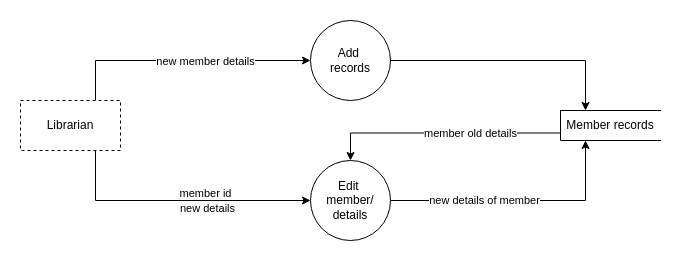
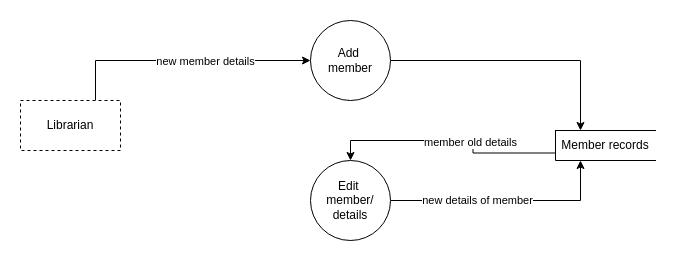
  <mxCell id="0" />
  <mxCell id="1" parent="0" />
  <mxCell id="2" style="edgeStyle=orthogonalEdgeStyle;rounded=0;orthogonalLoop=1;jettySize=auto;html=1;exitX=0.75;exitY=0;exitDx=0;exitDy=0;entryX=0;entryY=0.5;entryDx=0;entryDy=0;" parent="1" source="7" target="9" edge="1"><mxGeometry relative="1" as="geometry" /></mxCell>
  <mxCell id="3" value="new member details" style="edgeLabel;html=1;align=center;verticalAlign=middle;resizable=0;points=[];" parent="2" vertex="1" connectable="0"><mxGeometry x="0.167" y="-2" relative="1" as="geometry"><mxPoint y="-2" as="offset" /></mxGeometry></mxCell>
- <mxCell id="4" style="edgeStyle=orthogonalEdgeStyle;rounded=0;orthogonalLoop=1;jettySize=auto;html=1;exitX=0.75;exitY=1;exitDx=0;exitDy=0;entryX=0;entryY=0.5;entryDx=0;entryDy=0;" parent="1" source="7" target="12" edge="1"><mxGeometry relative="1" as="geometry" /></mxCell>
- <mxCell id="5" value="member id" style="edgeLabel;html=1;align=center;verticalAlign=middle;resizable=0;points=[];" parent="4" vertex="1" connectable="0"><mxGeometry x="0.198" y="-1" relative="1" as="geometry"><mxPoint y="-9" as="offset" /></mxGeometry></mxCell>
- <mxCell id="6" value="new details" style="edgeLabel;html=1;align=center;verticalAlign=middle;resizable=0;points=[];" parent="4" vertex="1" connectable="0"><mxGeometry x="0.213" relative="1" as="geometry"><mxPoint y="7" as="offset" /></mxGeometry></mxCell>
  <mxCell id="7" value="Librarian" style="html=1;dashed=1;whiteSpace=wrap;" parent="1" vertex="1"><mxGeometry x="20" y="100" width="100" height="50" as="geometry" /></mxCell>
  <mxCell id="8" style="edgeStyle=orthogonalEdgeStyle;rounded=0;orthogonalLoop=1;jettySize=auto;html=1;exitX=1;exitY=0.5;exitDx=0;exitDy=0;entryX=0.25;entryY=0;entryDx=0;entryDy=0;" parent="1" source="9" target="15" edge="1"><mxGeometry relative="1" as="geometry" /></mxCell>
- <mxCell id="9" value="Add&amp;nbsp;&lt;div&gt;records&lt;/div&gt;" style="shape=ellipse;html=1;dashed=0;whiteSpace=wrap;aspect=fixed;perimeter=ellipsePerimeter;" parent="1" vertex="1"><mxGeometry x="310" y="20" width="80" height="80" as="geometry" /></mxCell>
+ <mxCell id="9" value="Add&amp;nbsp;&lt;div&gt;member&lt;/div&gt;" style="shape=ellipse;html=1;dashed=0;whiteSpace=wrap;aspect=fixed;perimeter=ellipsePerimeter;" parent="1" vertex="1"><mxGeometry x="310" y="20" width="80" height="80" as="geometry" /></mxCell>
  <mxCell id="10" style="edgeStyle=orthogonalEdgeStyle;rounded=0;orthogonalLoop=1;jettySize=auto;html=1;exitX=1;exitY=0.5;exitDx=0;exitDy=0;entryX=0.25;entryY=1;entryDx=0;entryDy=0;" parent="1" source="12" target="15" edge="1"><mxGeometry relative="1" as="geometry" /></mxCell>
  <mxCell id="11" value="new details of member" style="edgeLabel;html=1;align=center;verticalAlign=middle;resizable=0;points=[];" parent="10" vertex="1" connectable="0"><mxGeometry x="-0.437" y="1" relative="1" as="geometry"><mxPoint x="21" as="offset" /></mxGeometry></mxCell>
  <mxCell id="12" value="Edit&amp;nbsp;&lt;div&gt;member/&lt;/div&gt;&lt;div&gt;details&lt;/div&gt;" style="shape=ellipse;html=1;dashed=0;whiteSpace=wrap;aspect=fixed;perimeter=ellipsePerimeter;" parent="1" vertex="1"><mxGeometry x="310" y="160" width="80" height="80" as="geometry" /></mxCell>
  <mxCell id="13" style="edgeStyle=orthogonalEdgeStyle;rounded=0;orthogonalLoop=1;jettySize=auto;html=1;exitX=0;exitY=0.75;exitDx=0;exitDy=0;entryX=0.5;entryY=0;entryDx=0;entryDy=0;" parent="1" source="15" target="12" edge="1"><mxGeometry relative="1" as="geometry" /></mxCell>
  <mxCell id="14" value="member old details" style="edgeLabel;html=1;align=center;verticalAlign=middle;resizable=0;points=[];" parent="13" vertex="1" connectable="0"><mxGeometry x="-0.232" y="3" relative="1" as="geometry"><mxPoint y="-3" as="offset" /></mxGeometry></mxCell>
- <mxCell id="15" value="Member records" style="html=1;dashed=0;whiteSpace=wrap;shape=partialRectangle;right=0;" parent="1" vertex="1"><mxGeometry x="560" y="110" width="100" height="30" as="geometry" /></mxCell>
+ <mxCell id="15" value="Member records" style="html=1;dashed=0;whiteSpace=wrap;shape=partialRectangle;right=0;" parent="1" vertex="1"><mxGeometry x="555" y="130" width="100" height="30" as="geometry" /></mxCell>
